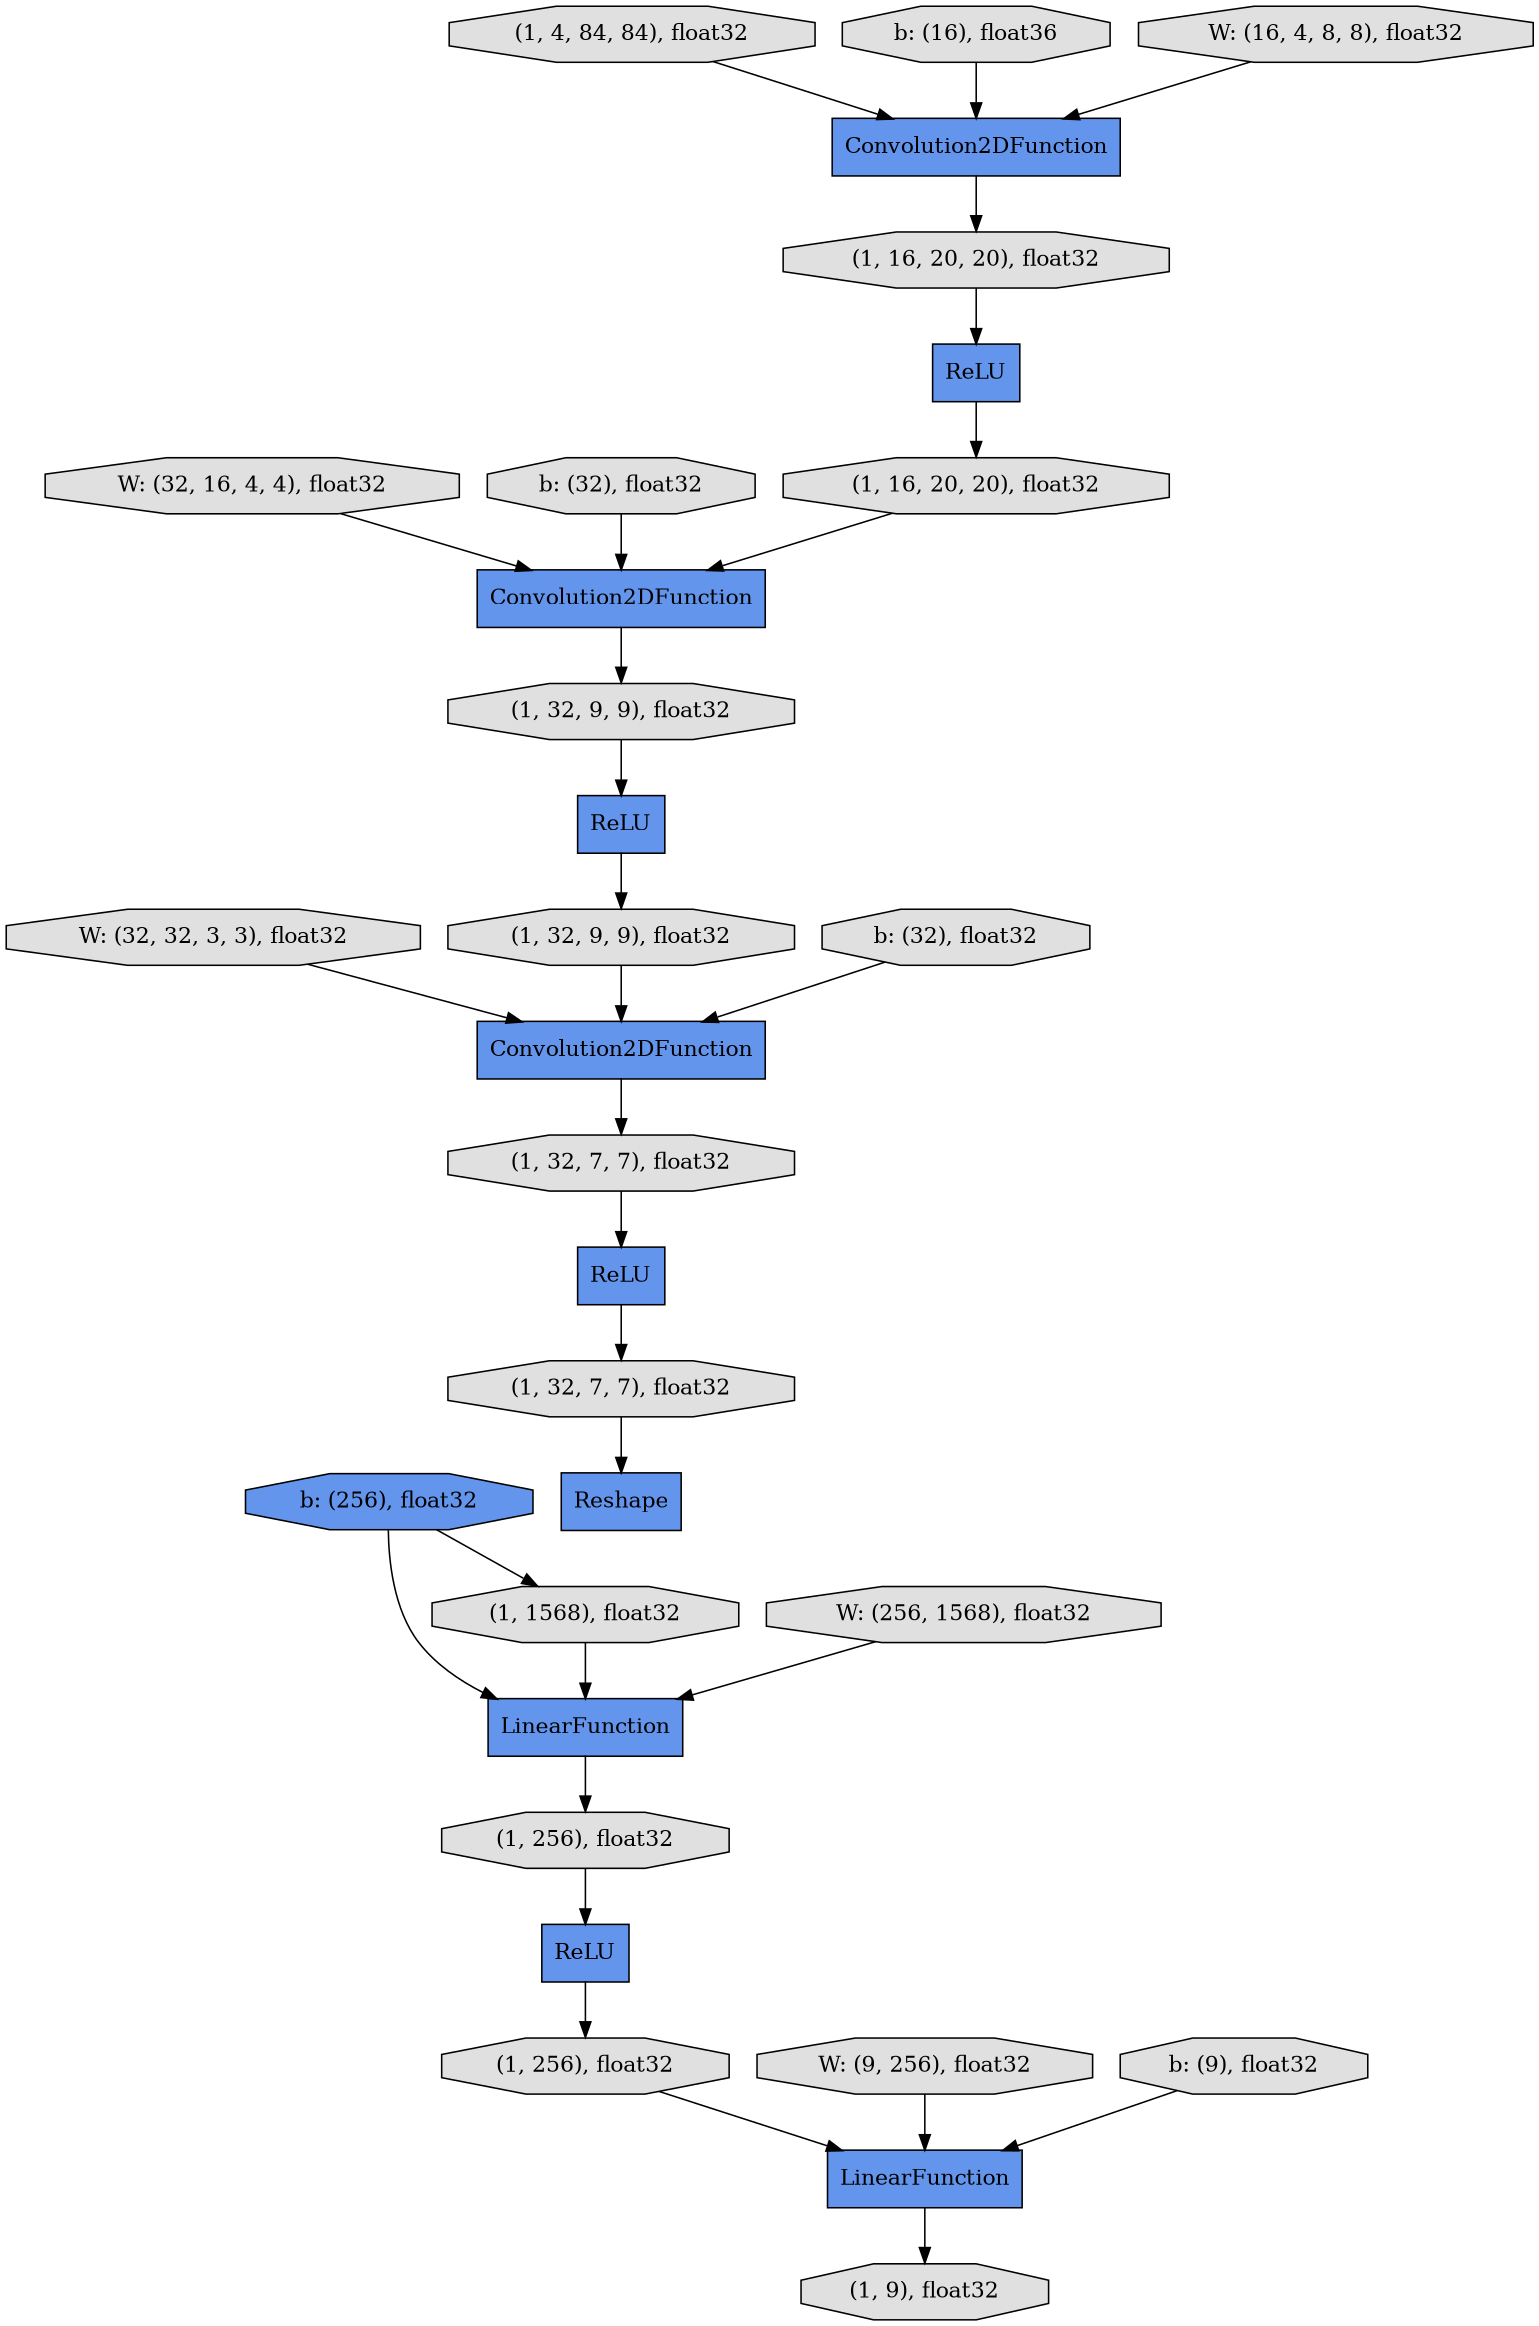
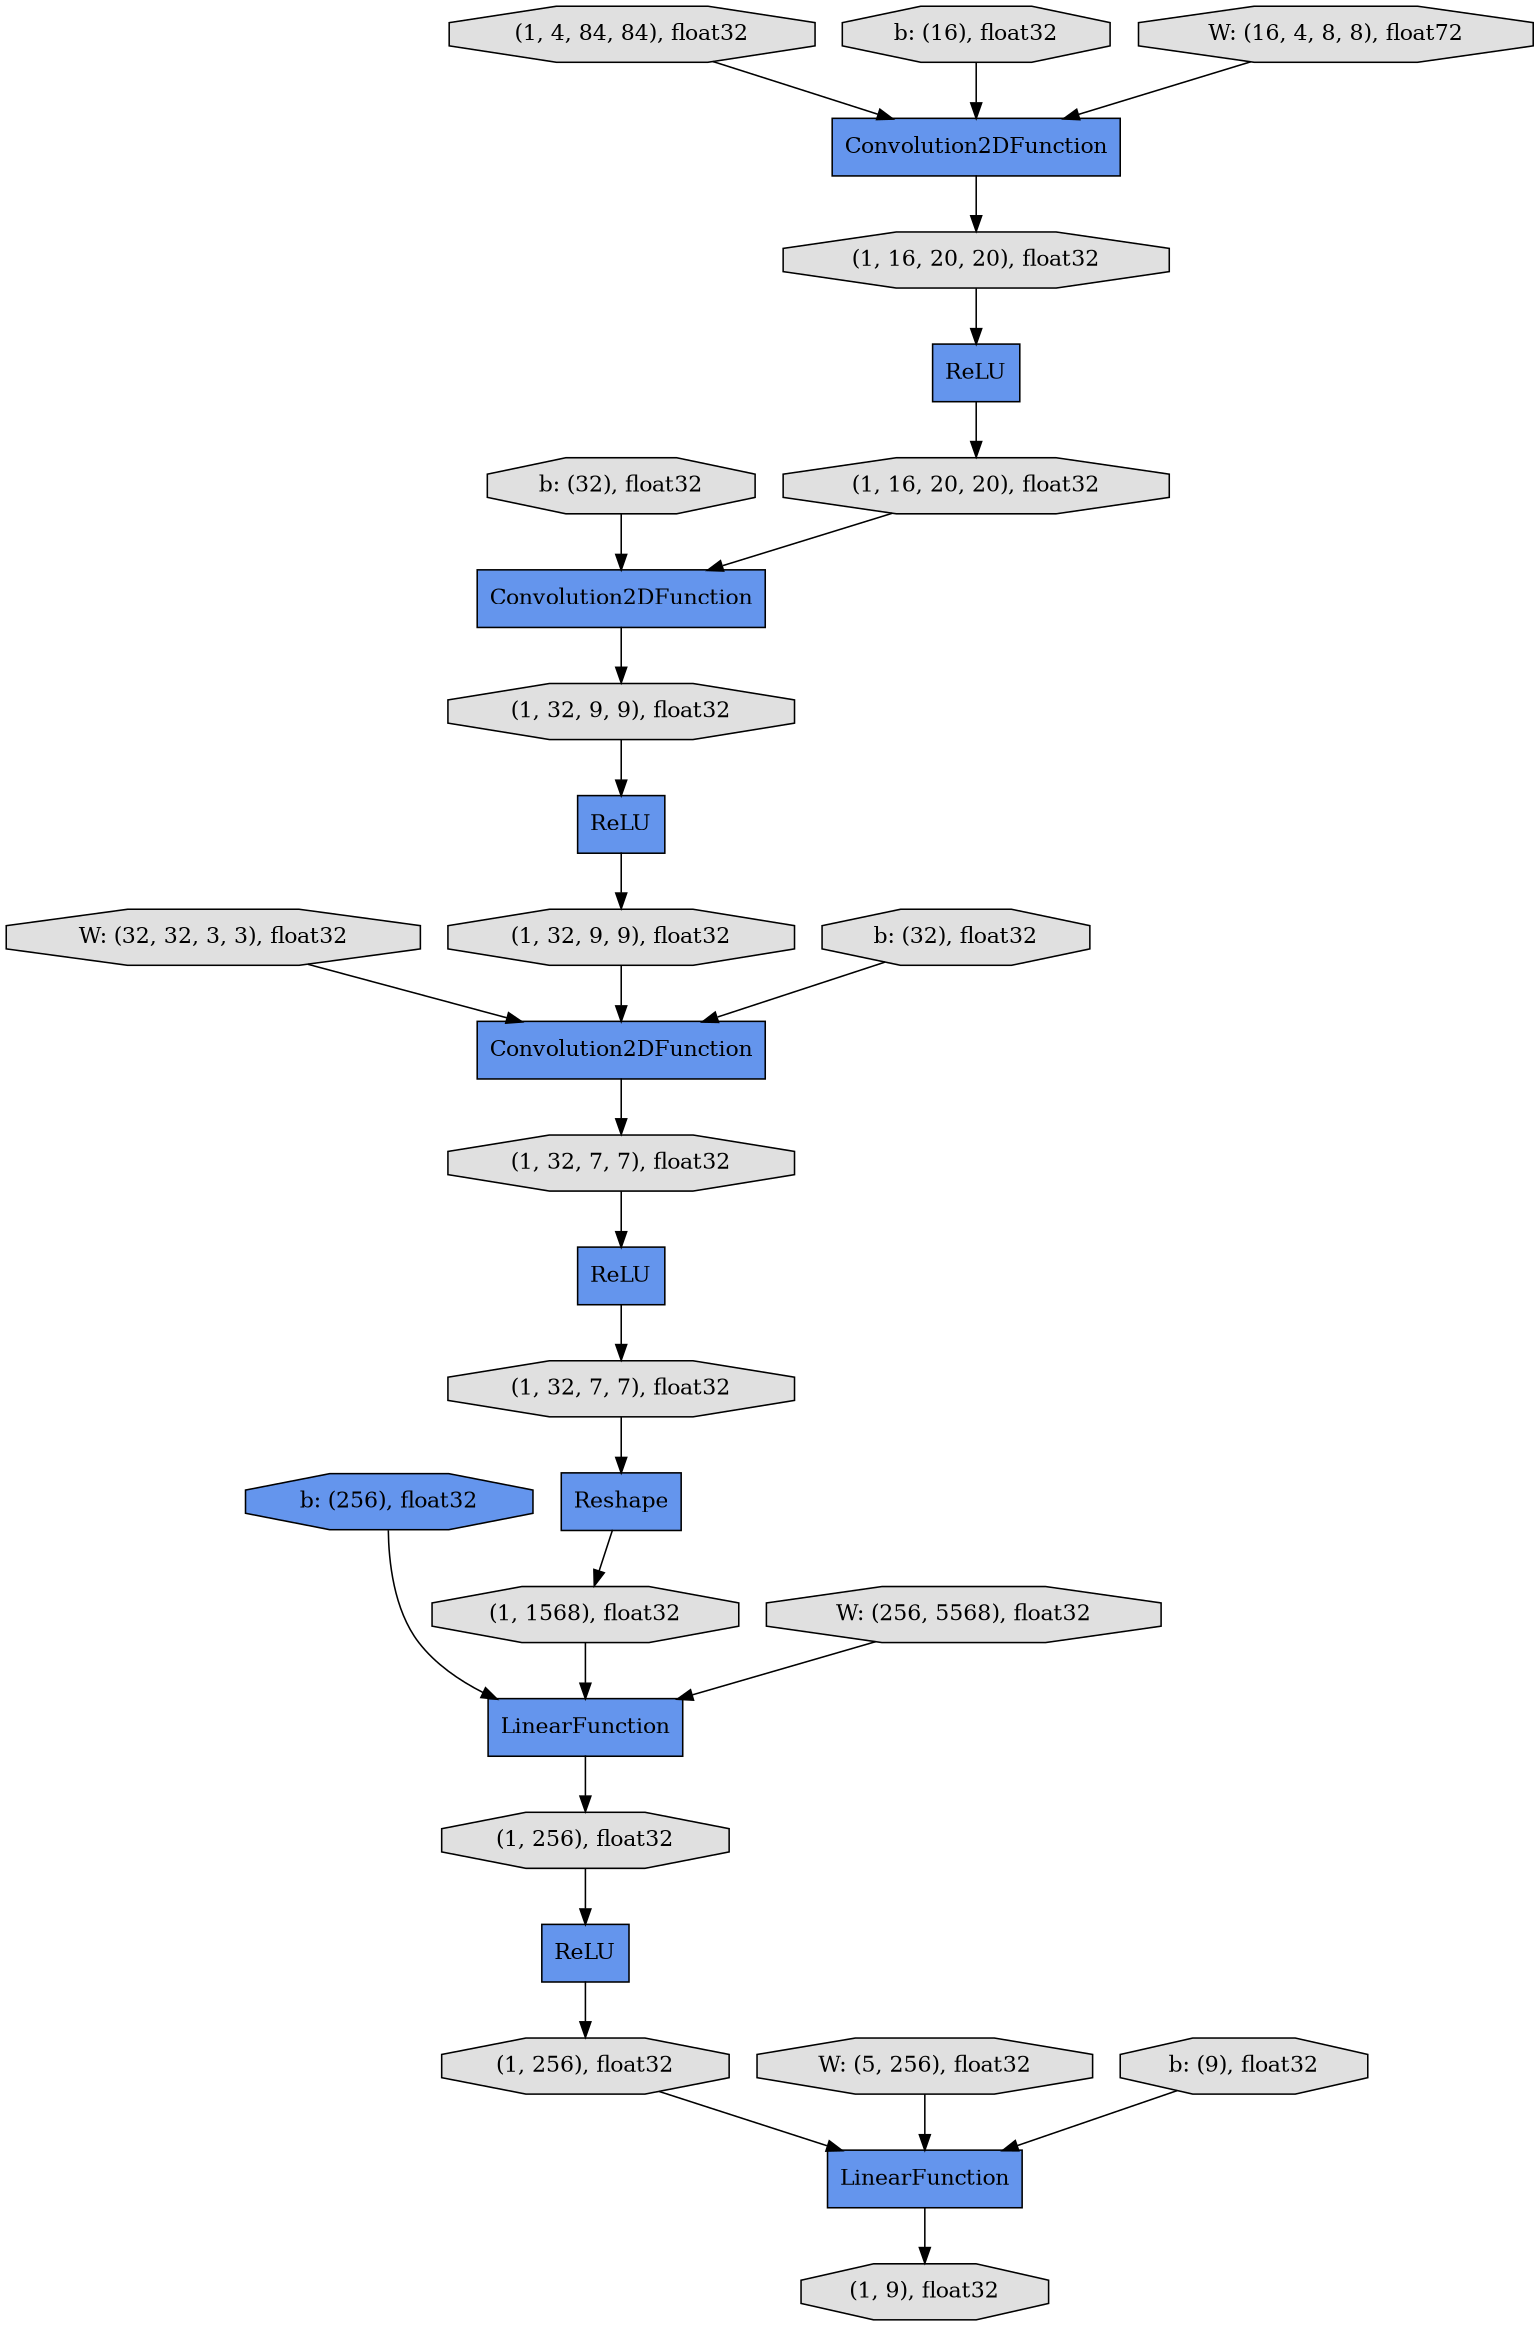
  digraph {
    rankdir=TB
    node [fillcolor="#E0E0E0" shape=octagon style=filled]
    n1 [fillcolor="#6495ED" label="b: (256), float32"]
    n2 [fillcolor="#6495ED" label=LinearFunction shape=record]
    n3 [label="(1, 256), float32"]
    n4 [label="(1, 32, 7, 7), float32"]
    n5 [fillcolor="#6495ED" label=ReLU shape=record]
    n6 [label="(1, 32, 7, 7), float32"]
    n7 [fillcolor="#6495ED" label=ReLU shape=record]
    n8 [label="(1, 256), float32"]
    n9 [fillcolor="#6495ED" label=LinearFunction shape=record]
-   n10 [label="W: (32, 16, 4, 4), float32"]
    n11 [fillcolor="#6495ED" label=Convolution2DFunction shape=record]
    n12 [label="(1, 32, 9, 9), float32"]
    n13 [fillcolor="#6495ED" label=Reshape shape=record]
    n14 [label="(1, 1568), float32"]
-   n15 [label="W: (9, 256), float32"]
+   n15 [label="W: (5, 256), float32"]
    n16 [label="(1, 9), float32"]
    n17 [label="b: (32), float32"]
    n18 [label="b: (9), float32"]
    n19 [fillcolor="#6495ED" label=ReLU shape=record]
    n20 [label="(1, 16, 20, 20), float32"]
    n21 [label="W: (32, 32, 3, 3), float32"]
    n22 [fillcolor="#6495ED" label=Convolution2DFunction shape=record]
    n23 [label="(1, 4, 84, 84), float32"]
    n24 [fillcolor="#6495ED" label=Convolution2DFunction shape=record]
    n25 [label="(1, 16, 20, 20), float32"]
    n26 [fillcolor="#6495ED" label=ReLU shape=record]
    n27 [label="(1, 32, 9, 9), float32"]
-   n28 [label="b: (16), float36"]
+   n28 [label="b: (16), float32"]
    n29 [label="b: (32), float32"]
-   n30 [label="W: (256, 1568), float32"]
-   n31 [label="W: (16, 4, 8, 8), float32"]
+   n30 [label="W: (256, 5568), float32"]
+   n31 [label="W: (16, 4, 8, 8), float72"]
    n1 -> n2
    n2 -> n3
    n3 -> n7
    n4 -> n5
    n5 -> n6
    n6 -> n13
    n7 -> n8
    n8 -> n9
    n9 -> n16
-   n10 -> n11
    n11 -> n12
    n12 -> n26
-   n1 -> n14
+   n13 -> n14
    n14 -> n2
    n15 -> n9
    n17 -> n11
    n18 -> n9
    n19 -> n20
    n20 -> n11
    n21 -> n22
    n22 -> n4
    n23 -> n24
    n24 -> n25
    n25 -> n19
    n26 -> n27
    n27 -> n22
    n28 -> n24
    n29 -> n22
    n30 -> n2
    n31 -> n24
  }
